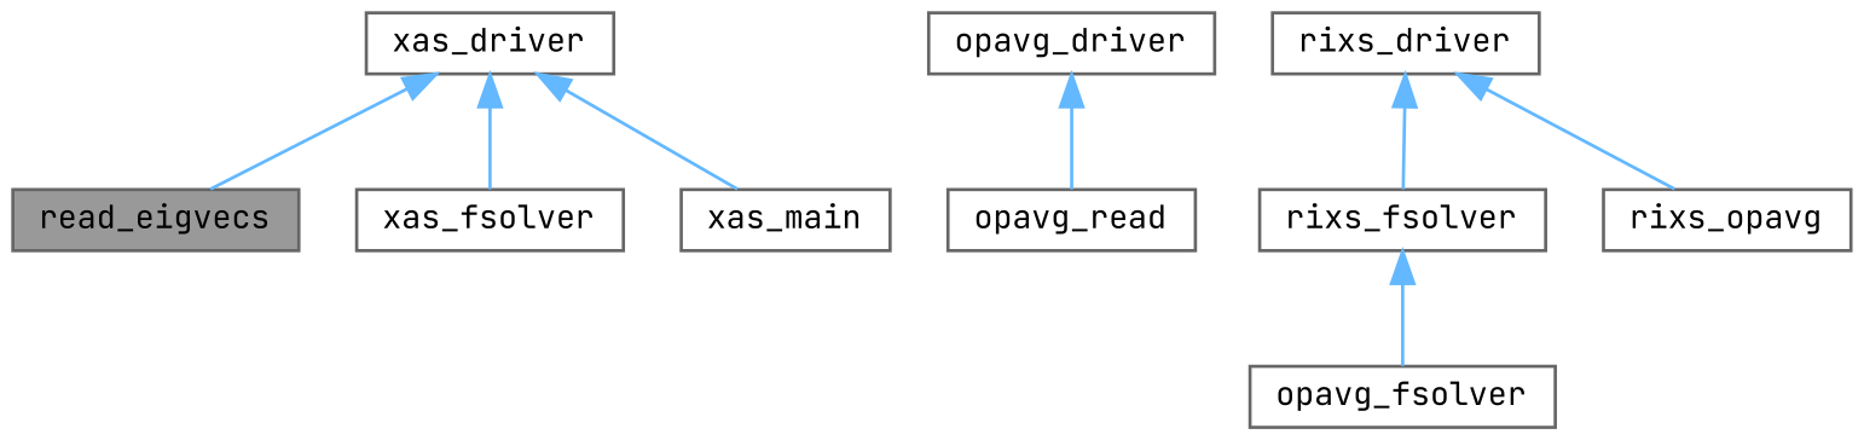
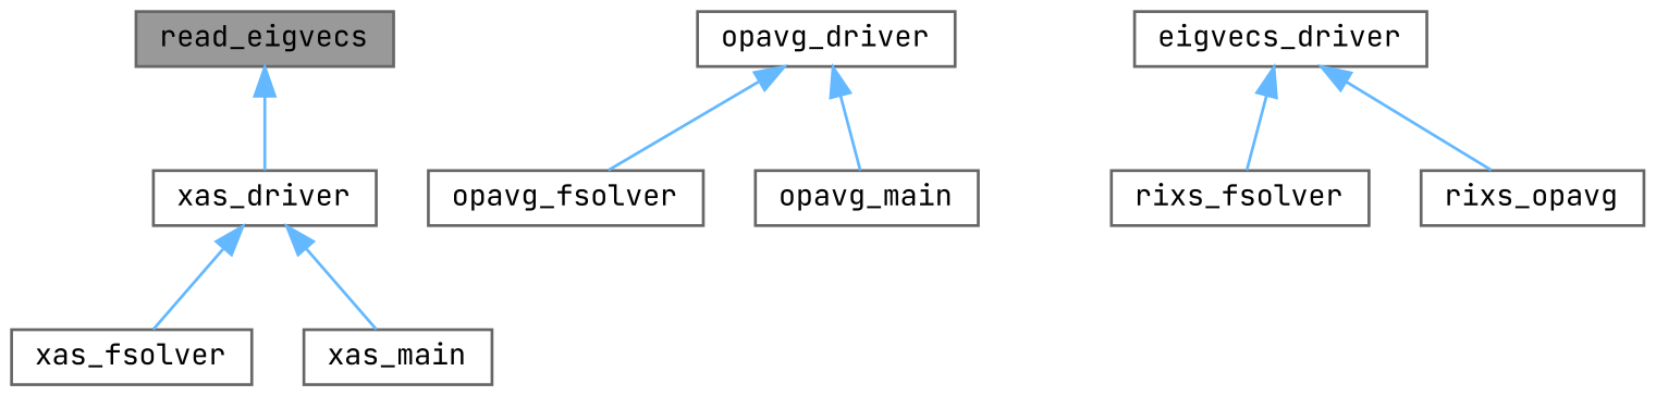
  digraph {
    fontname="JetBrains Mono"
    rankdir=TB
    node [color=grey40 fillcolor=white fontname="JetBrains Mono" fontsize=10 shape=box style=filled]
    edge [color=steelblue1 dir=back fontname="JetBrains Mono" fontsize=10 labelfontname=Helvetica labelfontsize=10 style=solid]
    n1 [color=gray40 fillcolor=grey60 fontcolor=black height=0.2 label=read_eigvecs width=0.4]
    n2 [height=0.2 label=xas_driver width=0.4]
    n3 [height=0.2 label=opavg_driver width=0.4]
    n4 [height=0.2 label=opavg_fsolver width=0.4]
-   n5 [height=0.2 label=opavg_read width=0.4]
-   n6 [height=0.2 label=rixs_driver width=0.4]
+   n5 [height=0.2 label=opavg_main width=0.4]
+   n6 [height=0.2 label=eigvecs_driver width=0.4]
    n7 [height=0.2 label=rixs_fsolver width=0.4]
    n8 [height=0.2 label=rixs_opavg width=0.4]
    n9 [height=0.2 label=xas_fsolver width=0.4]
    n10 [height=0.2 label=xas_main width=0.4]
-   n2 -> n1
+   n1 -> n2
    n2 -> n9
    n2 -> n10
-   n7 -> n4
+   n3 -> n4
    n3 -> n5
    n6 -> n7
    n6 -> n8
  }
